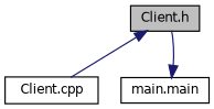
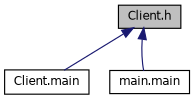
  digraph {
    node [color=black fillcolor=white fontname=Helvetica fontsize=10 shape=record style=filled]
    edge [color=midnightblue dir=back fontname=Helvetica fontsize=10 labelfontname=Helvetica labelfontsize=10 style=solid]
    n1 [fillcolor=grey75 fontcolor=black height=0.2 label="Client.h" width=0.4]
-   n2 [height=0.2 label="Client.cpp" width=0.4]
+   n2 [height=0.2 label="Client.main" width=0.4]
    n3 [height=0.2 label="main.main" width=0.4]
    n1 -> n2
-   n3 -> n1
+   n1 -> n3
  }
